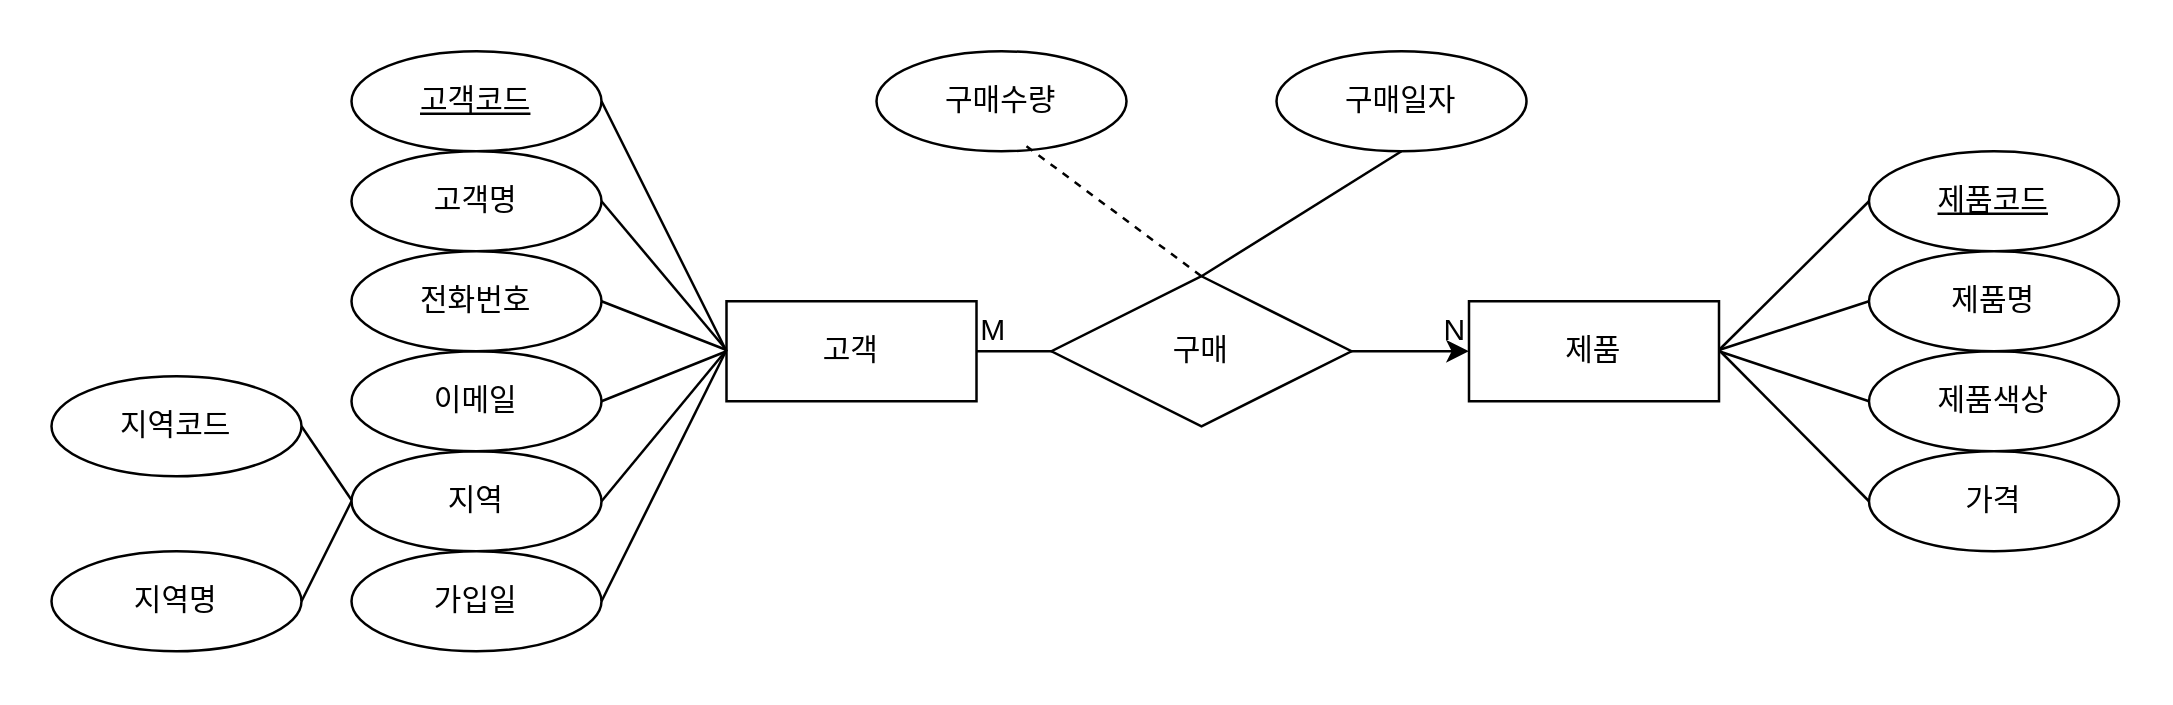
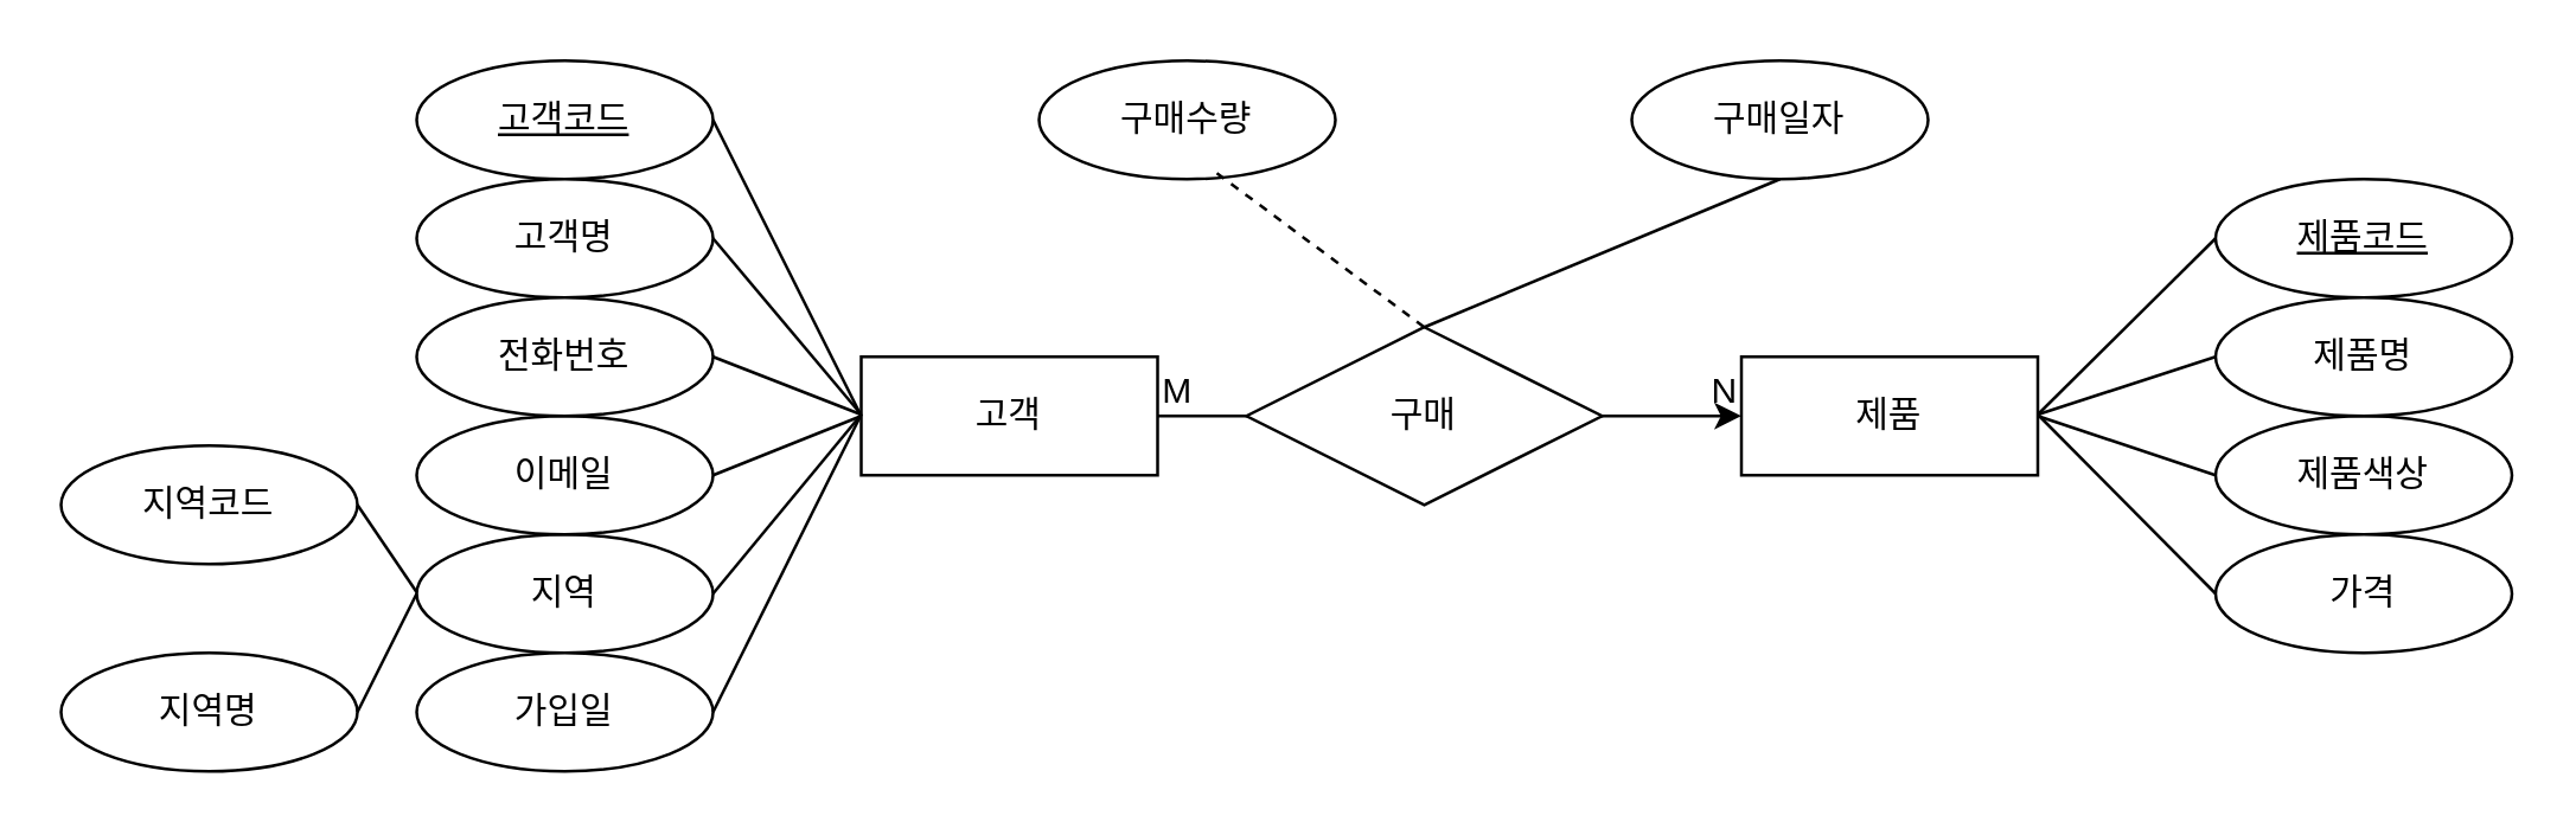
  <mxCell id="0" />
  <mxCell id="1" parent="0" />
  <mxCell id="2" value="고객" style="whiteSpace=wrap;html=1;align=center;" vertex="1" parent="1"><mxGeometry x="290" y="120" width="100" height="40" as="geometry" /></mxCell>
  <mxCell id="3" value="고객코드" style="ellipse;whiteSpace=wrap;html=1;align=center;fontStyle=4;" vertex="1" parent="1"><mxGeometry x="140" y="20" width="100" height="40" as="geometry" /></mxCell>
  <mxCell id="4" value="고객명" style="ellipse;whiteSpace=wrap;html=1;align=center;" vertex="1" parent="1"><mxGeometry x="140" y="60" width="100" height="40" as="geometry" /></mxCell>
  <mxCell id="5" value="지역" style="ellipse;whiteSpace=wrap;html=1;align=center;" vertex="1" parent="1"><mxGeometry x="140" y="180" width="100" height="40" as="geometry" /></mxCell>
  <mxCell id="6" value="이메일" style="ellipse;whiteSpace=wrap;html=1;align=center;" vertex="1" parent="1"><mxGeometry x="140" y="140" width="100" height="40" as="geometry" /></mxCell>
  <mxCell id="7" value="전화번호" style="ellipse;whiteSpace=wrap;html=1;align=center;" vertex="1" parent="1"><mxGeometry x="140" y="100" width="100" height="40" as="geometry" /></mxCell>
  <mxCell id="8" value="가입일" style="ellipse;whiteSpace=wrap;html=1;align=center;" vertex="1" parent="1"><mxGeometry x="140" y="220" width="100" height="40" as="geometry" /></mxCell>
  <mxCell id="9" value="" style="endArrow=none;html=1;rounded=0;exitX=1;exitY=0.5;exitDx=0;exitDy=0;" edge="1" parent="1" source="3"><mxGeometry relative="1" as="geometry"><mxPoint x="130" y="140" as="sourcePoint" /><mxPoint x="290" y="140" as="targetPoint" /></mxGeometry></mxCell>
  <mxCell id="10" value="" style="endArrow=none;html=1;rounded=0;exitX=1;exitY=0.5;exitDx=0;exitDy=0;" edge="1" parent="1" source="5"><mxGeometry relative="1" as="geometry"><mxPoint x="130" y="139.5" as="sourcePoint" /><mxPoint x="290" y="139.5" as="targetPoint" /></mxGeometry></mxCell>
  <mxCell id="11" value="" style="endArrow=none;html=1;rounded=0;exitX=1;exitY=0.5;exitDx=0;exitDy=0;" edge="1" parent="1" source="6"><mxGeometry relative="1" as="geometry"><mxPoint x="130" y="140" as="sourcePoint" /><mxPoint x="290" y="140" as="targetPoint" /></mxGeometry></mxCell>
  <mxCell id="12" value="" style="endArrow=none;html=1;rounded=0;exitX=1;exitY=0.5;exitDx=0;exitDy=0;" edge="1" parent="1" source="7"><mxGeometry relative="1" as="geometry"><mxPoint x="130" y="139.5" as="sourcePoint" /><mxPoint x="290" y="139.5" as="targetPoint" /></mxGeometry></mxCell>
  <mxCell id="13" value="" style="endArrow=none;html=1;rounded=0;exitX=1;exitY=0.5;exitDx=0;exitDy=0;" edge="1" parent="1" source="4"><mxGeometry relative="1" as="geometry"><mxPoint x="130" y="139.5" as="sourcePoint" /><mxPoint x="290" y="139.5" as="targetPoint" /></mxGeometry></mxCell>
  <mxCell id="14" value="" style="endArrow=none;html=1;rounded=0;exitX=1;exitY=0.5;exitDx=0;exitDy=0;" edge="1" parent="1" source="8"><mxGeometry relative="1" as="geometry"><mxPoint x="130" y="139.5" as="sourcePoint" /><mxPoint x="290" y="139.5" as="targetPoint" /></mxGeometry></mxCell>
  <mxCell id="15" value="지역코드" style="ellipse;whiteSpace=wrap;html=1;align=center;" vertex="1" parent="1"><mxGeometry y="150" width="100" height="40" as="geometry" x="20" /></mxCell>
  <mxCell id="16" value="지역명" style="ellipse;whiteSpace=wrap;html=1;align=center;" vertex="1" parent="1"><mxGeometry y="220" width="100" height="40" as="geometry" x="20" /></mxCell>
  <mxCell id="17" value="" style="endArrow=none;html=1;rounded=0;exitX=1;exitY=0.5;exitDx=0;exitDy=0;" edge="1" parent="1" source="15"><mxGeometry relative="1" as="geometry"><mxPoint x="-20" y="199.5" as="sourcePoint" /><mxPoint x="140" y="199.5" as="targetPoint" /></mxGeometry></mxCell>
  <mxCell id="18" value="" style="endArrow=none;html=1;rounded=0;exitX=1;exitY=0.5;exitDx=0;exitDy=0;" edge="1" parent="1" source="16"><mxGeometry relative="1" as="geometry"><mxPoint x="-20" y="200" as="sourcePoint" /><mxPoint x="140" y="200" as="targetPoint" /></mxGeometry></mxCell>
  <mxCell id="19" value="제품" style="whiteSpace=wrap;html=1;align=center;" vertex="1" parent="1"><mxGeometry x="587" y="120" width="100" height="40" as="geometry" /></mxCell>
  <mxCell id="20" value="제품코드" style="ellipse;whiteSpace=wrap;html=1;align=center;fontStyle=4;" vertex="1" parent="1"><mxGeometry x="747" y="60" width="100" height="40" as="geometry" /></mxCell>
  <mxCell id="21" value="제품색상" style="ellipse;whiteSpace=wrap;html=1;align=center;" vertex="1" parent="1"><mxGeometry x="747" y="140" width="100" height="40" as="geometry" /></mxCell>
  <mxCell id="22" value="제품명" style="ellipse;whiteSpace=wrap;html=1;align=center;" vertex="1" parent="1"><mxGeometry x="747" y="100" width="100" height="40" as="geometry" /></mxCell>
  <mxCell id="23" value="가격" style="ellipse;whiteSpace=wrap;html=1;align=center;" vertex="1" parent="1"><mxGeometry x="747" y="180" width="100" height="40" as="geometry" /></mxCell>
  <mxCell id="24" value="" style="endArrow=none;html=1;rounded=0;entryX=0;entryY=0.5;entryDx=0;entryDy=0;" edge="1" parent="1" target="23"><mxGeometry relative="1" as="geometry"><mxPoint x="687" y="139.5" as="sourcePoint" /><mxPoint x="847" y="139.5" as="targetPoint" /></mxGeometry></mxCell>
  <mxCell id="25" value="" style="endArrow=none;html=1;rounded=0;entryX=0;entryY=0.5;entryDx=0;entryDy=0;" edge="1" parent="1" target="21"><mxGeometry relative="1" as="geometry"><mxPoint x="687" y="140" as="sourcePoint" /><mxPoint x="847" y="140" as="targetPoint" /></mxGeometry></mxCell>
  <mxCell id="26" value="" style="endArrow=none;html=1;rounded=0;entryX=0;entryY=0.5;entryDx=0;entryDy=0;" edge="1" parent="1" target="22"><mxGeometry relative="1" as="geometry"><mxPoint x="687" y="139.5" as="sourcePoint" /><mxPoint x="847" y="139.5" as="targetPoint" /></mxGeometry></mxCell>
  <mxCell id="27" value="" style="endArrow=none;html=1;rounded=0;entryX=0;entryY=0.5;entryDx=0;entryDy=0;" edge="1" parent="1" target="20"><mxGeometry relative="1" as="geometry"><mxPoint x="687" y="139.5" as="sourcePoint" /><mxPoint x="847" y="139.5" as="targetPoint" /></mxGeometry></mxCell>
  <mxCell id="28" value="" style="endArrow=classic;html=1;rounded=0;exitX=1;exitY=0.5;exitDx=0;exitDy=0;entryX=0;entryY=0.5;entryDx=0;entryDy=0;" edge="1" parent="1" source="2" target="19"><mxGeometry relative="1" as="geometry"><mxPoint x="350" y="280" as="sourcePoint" /><mxPoint x="510" y="280" as="targetPoint" /></mxGeometry></mxCell>
  <mxCell id="29" value="M" style="resizable=0;html=1;whiteSpace=wrap;align=left;verticalAlign=bottom;" connectable="0" vertex="1" parent="28"><mxGeometry x="-1" relative="1" as="geometry" /></mxCell>
  <mxCell id="30" value="N" style="resizable=0;html=1;whiteSpace=wrap;align=right;verticalAlign=bottom;" connectable="0" vertex="1" parent="28"><mxGeometry x="1" relative="1" as="geometry" /></mxCell>
  <mxCell id="31" value="구매" style="shape=rhombus;perimeter=rhombusPerimeter;whiteSpace=wrap;html=1;align=center;" vertex="1" parent="1"><mxGeometry x="420" y="110" width="120" height="60" as="geometry" /></mxCell>
  <mxCell id="32" value="구매수량" style="ellipse;whiteSpace=wrap;html=1;align=center;" vertex="1" parent="1"><mxGeometry x="350" y="20" width="100" height="40" as="geometry" /></mxCell>
- <mxCell id="33" value="구매일자" style="ellipse;whiteSpace=wrap;html=1;align=center;" vertex="1" parent="1"><mxGeometry x="510" y="20" width="100" height="40" as="geometry" /></mxCell>
+ <mxCell id="33" value="구매일자" style="ellipse;whiteSpace=wrap;html=1;align=center;" vertex="1" parent="1"><mxGeometry x="550" y="20" width="100" height="40" as="geometry" /></mxCell>
  <mxCell id="34" value="" style="endArrow=none;html=1;rounded=0;exitX=0.6;exitY=0.95;exitDx=0;exitDy=0;exitPerimeter=0;entryX=0.5;entryY=0;entryDx=0;entryDy=0;dashed=1;" edge="1" parent="1" source="32" target="31"><mxGeometry relative="1" as="geometry"><mxPoint x="330" y="110" as="sourcePoint" /><mxPoint x="490" y="110" as="targetPoint" /></mxGeometry></mxCell>
  <mxCell id="35" value="" style="endArrow=none;html=1;rounded=0;entryX=0.5;entryY=1;entryDx=0;entryDy=0;exitX=0.5;exitY=0;exitDx=0;exitDy=0;" edge="1" parent="1" source="31" target="33"><mxGeometry relative="1" as="geometry"><mxPoint x="470" y="110" as="sourcePoint" /><mxPoint x="630" y="110" as="targetPoint" /></mxGeometry></mxCell>
